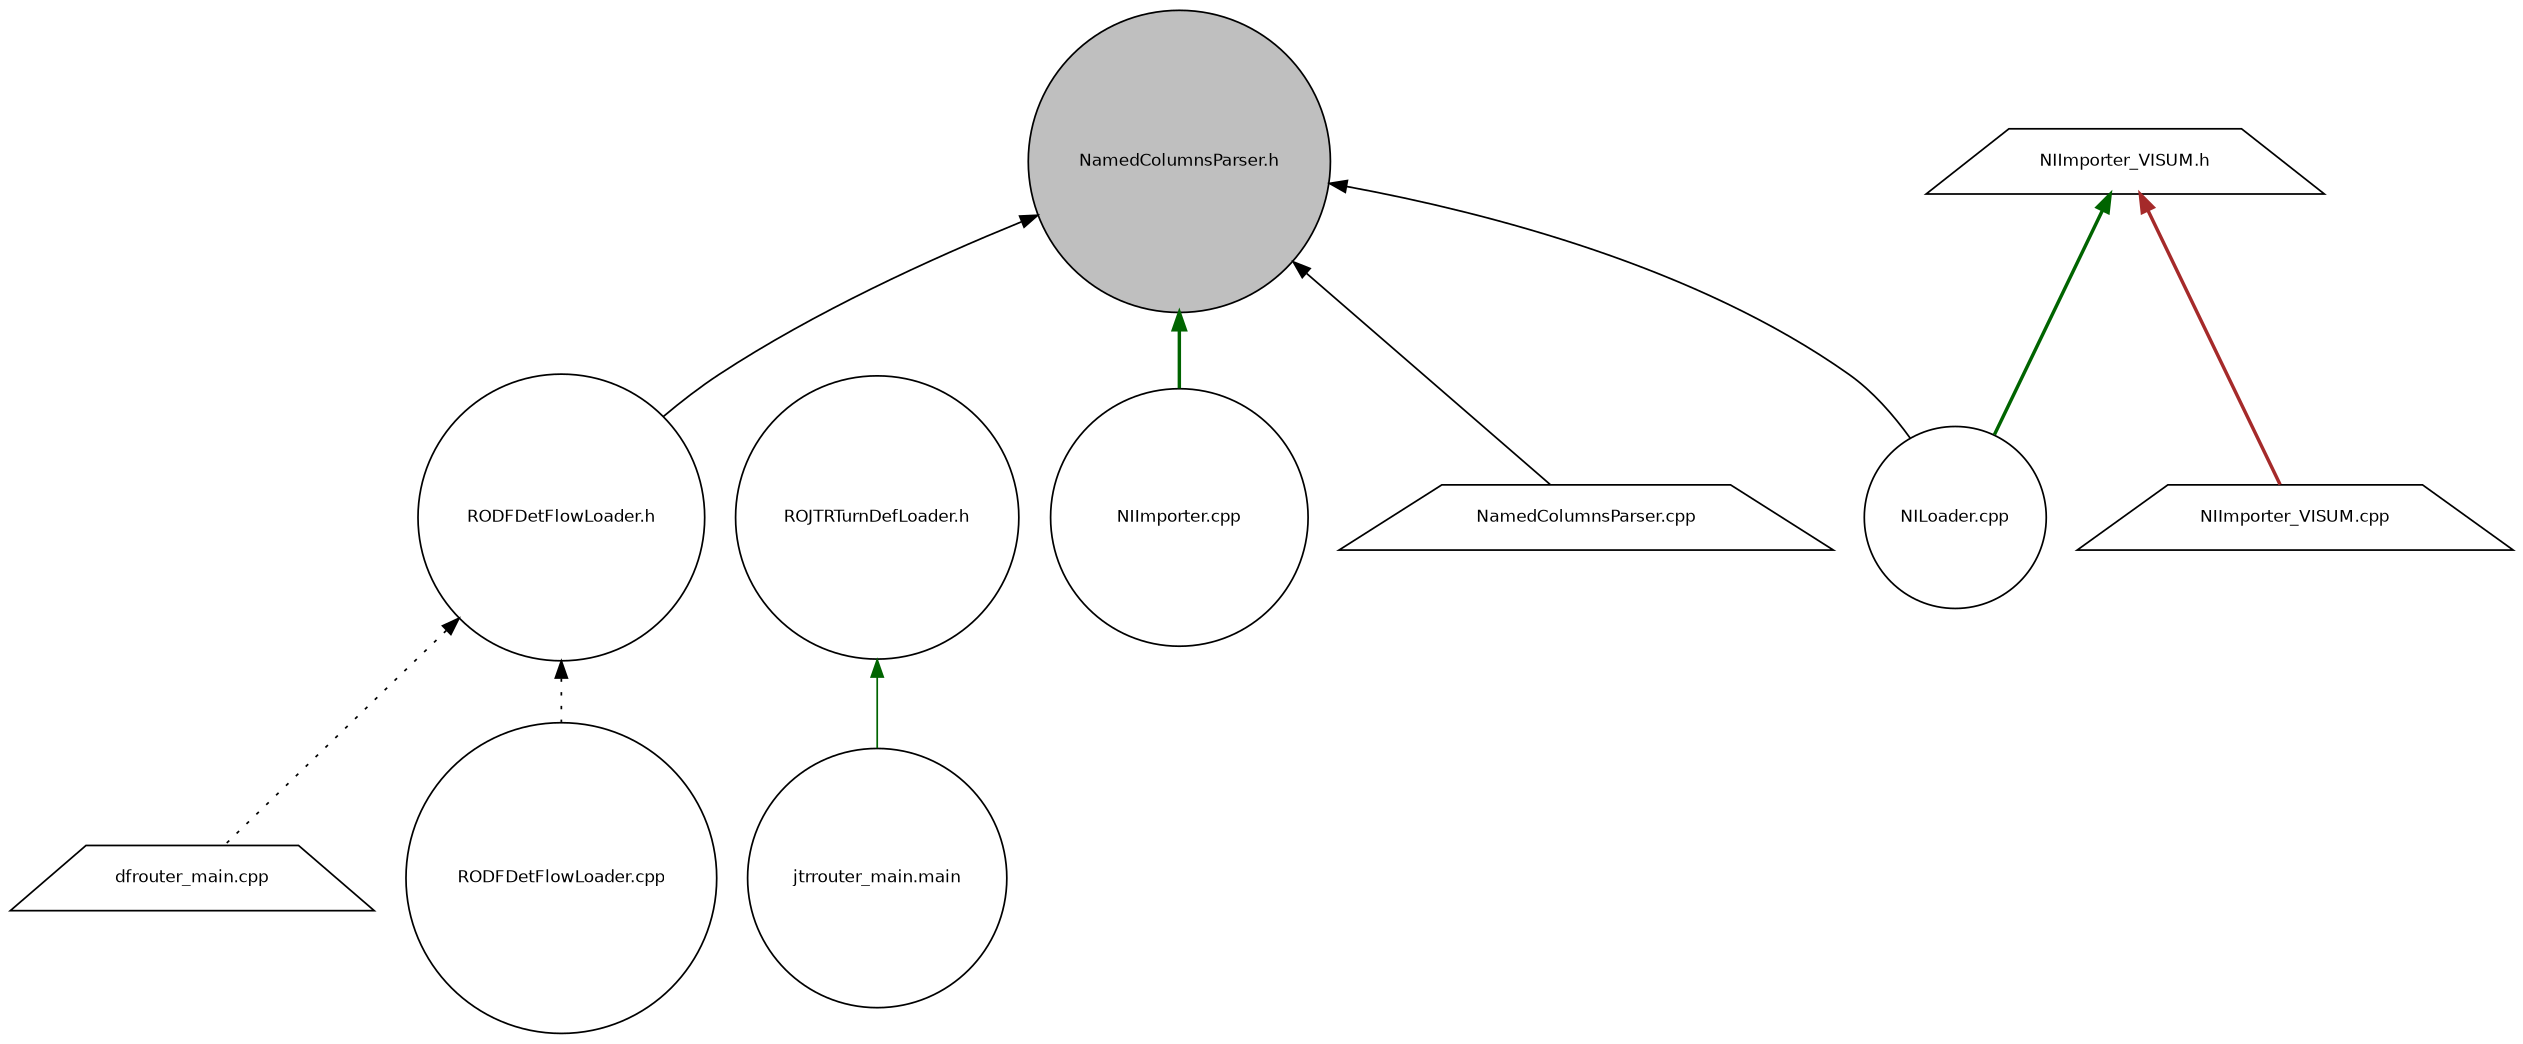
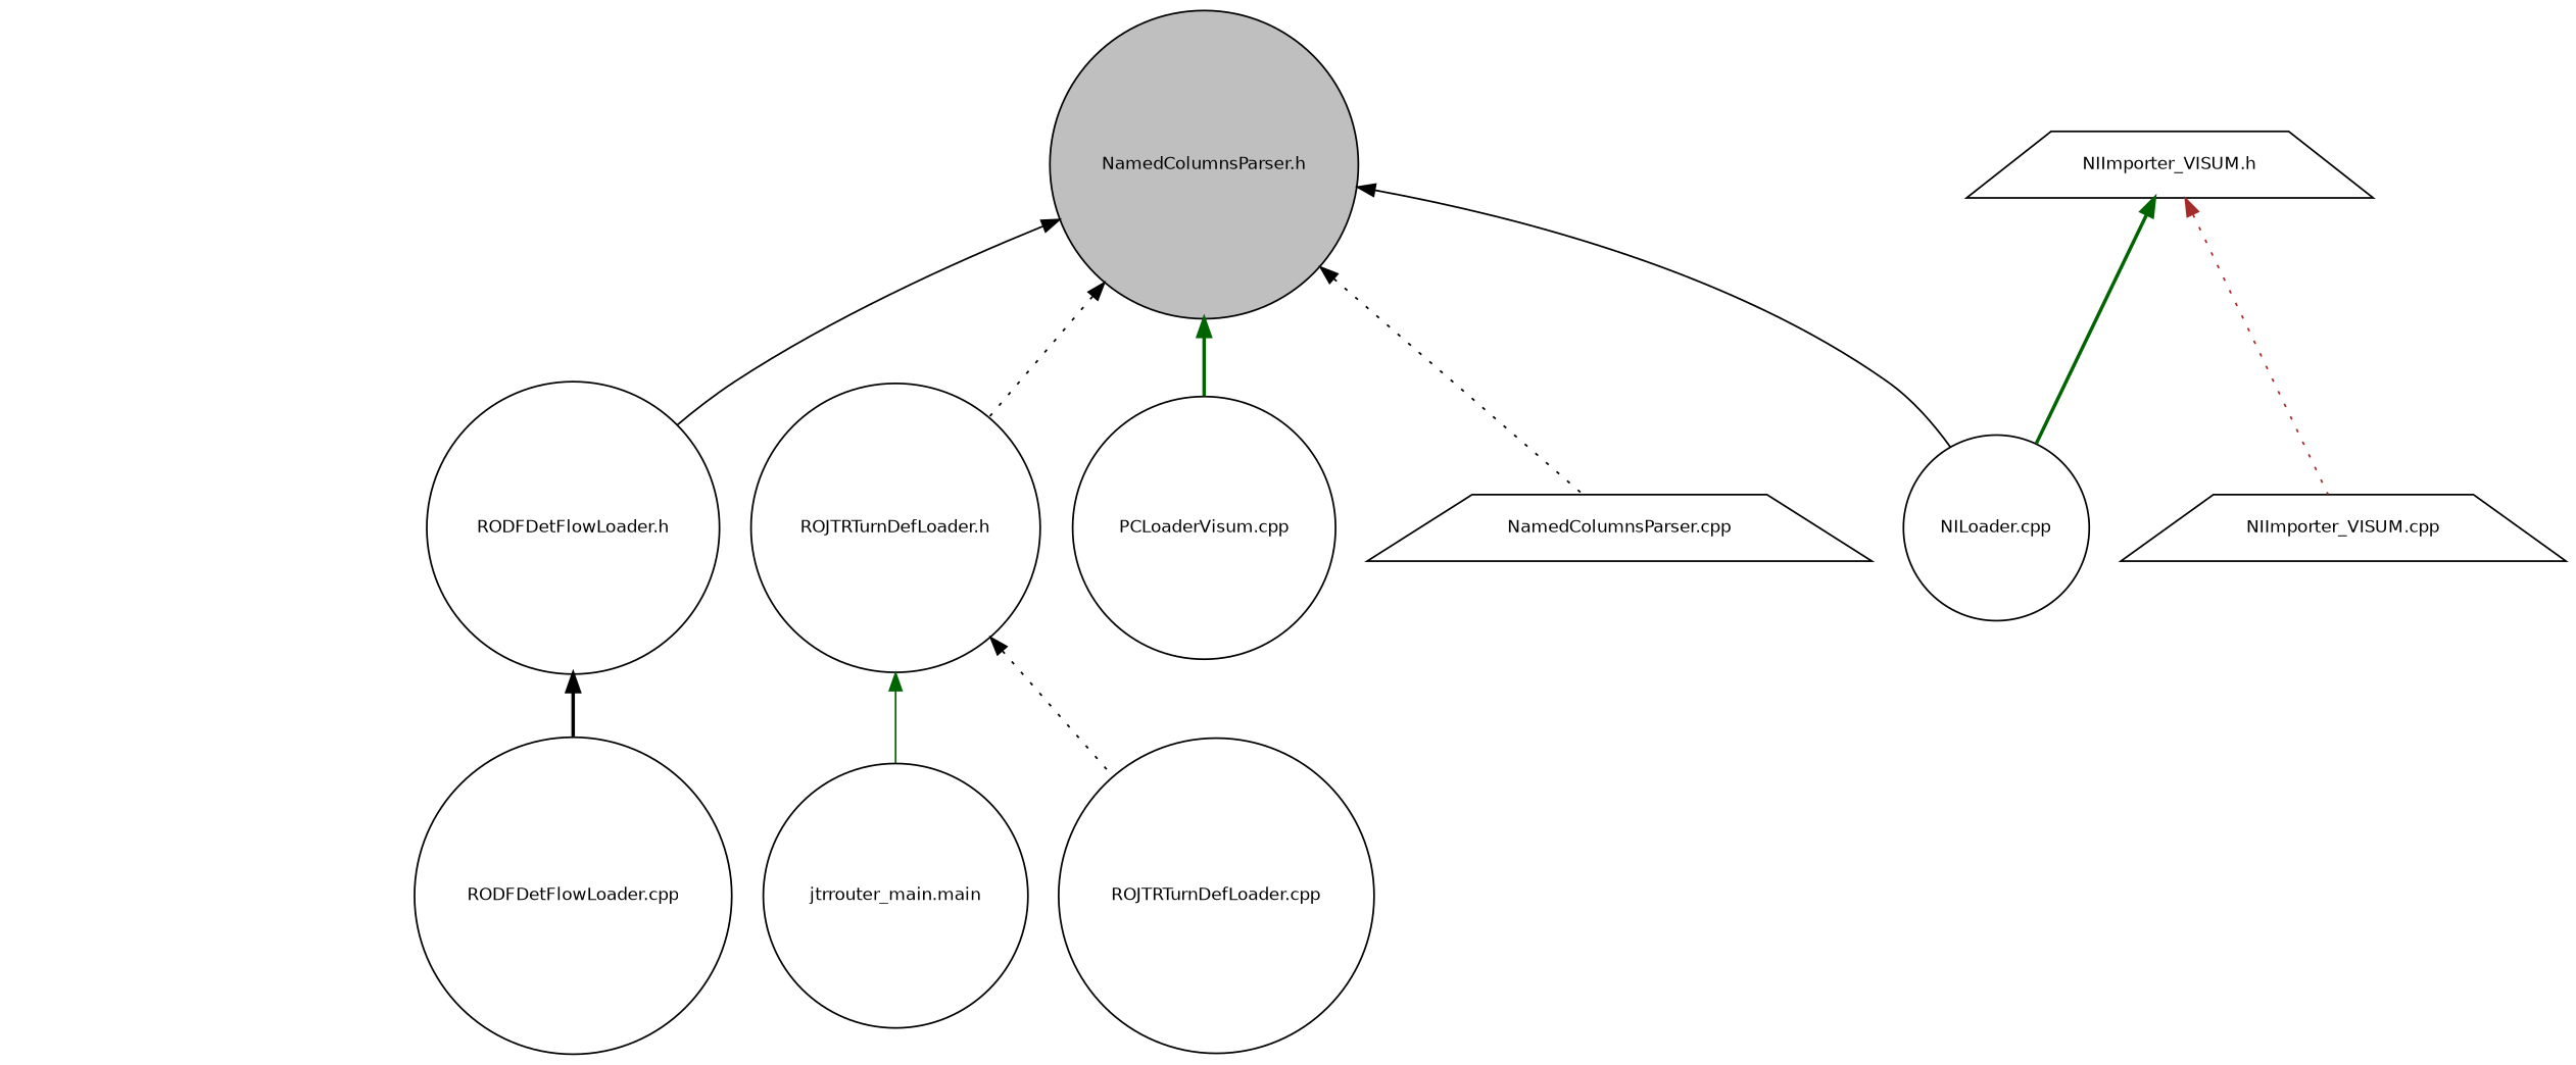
  digraph {
    node [color=black fillcolor=white fontname=Helvetica fontsize=10 shape=circle style=filled]
    edge [color=black dir=back fontname=Helvetica fontsize=10 labelfontname=Helvetica labelfontsize=10 style=dotted]
    n1 [fillcolor=grey75 fontcolor=black height=0.2 label="NamedColumnsParser.h" width=0.4]
    n2 [height=0.2 label="RODFDetFlowLoader.h" width=0.4]
    n3 [height=0.2 label="ROJTRTurnDefLoader.h" width=0.4]
-   n4 [height=0.2 label="NIImporter.cpp" width=0.4]
+   n4 [height=0.2 label="PCLoaderVisum.cpp" width=0.4]
    n5 [height=0.2 label="NamedColumnsParser.cpp" shape=trapezium width=0.4]
    n6 [height=0.2 label="NILoader.cpp" width=0.4]
-   n7 [height=0.2 label="dfrouter_main.cpp" shape=trapezium width=0.4]
    n8 [height=0.2 label="RODFDetFlowLoader.cpp" width=0.4]
    n9 [height=0.2 label="jtrrouter_main.main" width=0.4]
+   n10 [height=0.2 label="ROJTRTurnDefLoader.cpp" width=0.4]
    n11 [height=0.2 label="NIImporter_VISUM.h" shape=trapezium width=0.4]
    n12 [height=0.2 label="NIImporter_VISUM.cpp" shape=trapezium width=0.4]
    n1 -> n2 [style=solid]
+   n1 -> n3
    n1 -> n4 [color=darkgreen style=bold]
-   n1 -> n5 [style=solid]
+   n1 -> n5
    n1 -> n6 [style=solid]
-   n2 -> n7
-   n2 -> n8
+   n2 -> n8 [style=bold]
    n3 -> n9 [color=darkgreen style=solid]
+   n3 -> n10
    n11 -> n6 [color=darkgreen style=bold]
-   n11 -> n12 [color=brown style=bold]
+   n11 -> n12 [color=brown]
  }
